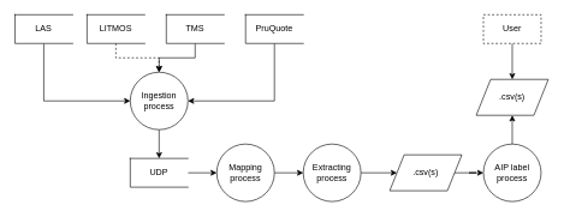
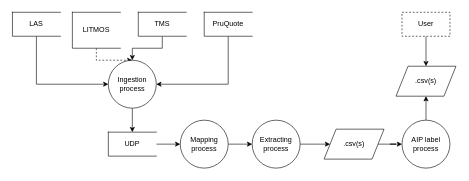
  <mxCell id="0" />
  <mxCell id="1" parent="0" />
  <mxCell id="2" style="edgeStyle=orthogonalEdgeStyle;rounded=0;orthogonalLoop=1;jettySize=auto;html=1;entryX=0;entryY=0.5;entryDx=0;entryDy=0;" edge="1" parent="1" source="3" target="9"><mxGeometry relative="1" as="geometry"><Array as="points"><mxPoint x="60" y="140" /></Array></mxGeometry></mxCell>
  <mxCell id="3" value="LAS" style="html=1;dashed=0;whiteSpace=wrap;shape=partialRectangle;right=0;" vertex="1" parent="1"><mxGeometry x="20" y="20" width="80" height="40" as="geometry" /></mxCell>
  <mxCell id="4" style="edgeStyle=orthogonalEdgeStyle;rounded=0;orthogonalLoop=1;jettySize=auto;html=1;entryX=0.5;entryY=0;entryDx=0;entryDy=0;dashed=1;" edge="1" parent="1" source="5" target="9"><mxGeometry relative="1" as="geometry" /></mxCell>
- <mxCell id="5" value="LITMOS" style="html=1;dashed=0;whiteSpace=wrap;shape=partialRectangle;right=0;" vertex="1" parent="1"><mxGeometry x="120" y="20" width="80" height="40" as="geometry" /></mxCell>
+ <mxCell id="5" value="LITMOS" style="html=1;dashed=0;whiteSpace=wrap;shape=partialRectangle;right=0;" vertex="1" parent="1"><mxGeometry x="120" y="20" width="80" height="60" as="geometry" /></mxCell>
  <mxCell id="6" style="edgeStyle=orthogonalEdgeStyle;rounded=0;orthogonalLoop=1;jettySize=auto;html=1;entryX=0.5;entryY=0;entryDx=0;entryDy=0;" edge="1" parent="1" source="7" target="9"><mxGeometry relative="1" as="geometry" /></mxCell>
  <mxCell id="7" value="TMS" style="html=1;dashed=0;whiteSpace=wrap;shape=partialRectangle;right=0;" vertex="1" parent="1"><mxGeometry x="230" y="20" width="80" height="40" as="geometry" /></mxCell>
  <mxCell id="8" style="edgeStyle=orthogonalEdgeStyle;rounded=0;orthogonalLoop=1;jettySize=auto;html=1;entryX=0.5;entryY=0;entryDx=0;entryDy=0;" edge="1" parent="1" source="9" target="11"><mxGeometry relative="1" as="geometry" /></mxCell>
  <mxCell id="9" value="Ingestion process" style="shape=ellipse;html=1;dashed=0;whiteSpace=wrap;perimeter=ellipsePerimeter;" vertex="1" parent="1"><mxGeometry x="180" y="100" width="80" height="80" as="geometry" /></mxCell>
  <mxCell id="10" style="edgeStyle=orthogonalEdgeStyle;rounded=0;orthogonalLoop=1;jettySize=auto;html=1;" edge="1" parent="1" source="11" target="13"><mxGeometry relative="1" as="geometry" /></mxCell>
  <mxCell id="11" value="UDP" style="html=1;dashed=0;whiteSpace=wrap;shape=partialRectangle;right=0;" vertex="1" parent="1"><mxGeometry x="180" y="220" width="80" height="40" as="geometry" /></mxCell>
  <mxCell id="12" style="edgeStyle=orthogonalEdgeStyle;rounded=0;orthogonalLoop=1;jettySize=auto;html=1;entryX=0;entryY=0.5;entryDx=0;entryDy=0;" edge="1" parent="1" source="13" target="15"><mxGeometry relative="1" as="geometry" /></mxCell>
  <mxCell id="13" value="Mapping process" style="shape=ellipse;html=1;dashed=0;whiteSpace=wrap;perimeter=ellipsePerimeter;" vertex="1" parent="1"><mxGeometry x="300" y="200" width="80" height="80" as="geometry" /></mxCell>
  <mxCell id="14" style="edgeStyle=orthogonalEdgeStyle;rounded=0;orthogonalLoop=1;jettySize=auto;html=1;entryX=0;entryY=0.5;entryDx=0;entryDy=0;" edge="1" parent="1" source="15" target="17"><mxGeometry relative="1" as="geometry" /></mxCell>
  <mxCell id="15" value="Extracting process" style="shape=ellipse;html=1;dashed=0;whiteSpace=wrap;perimeter=ellipsePerimeter;" vertex="1" parent="1"><mxGeometry x="420" y="200" width="80" height="80" as="geometry" /></mxCell>
  <mxCell id="16" style="edgeStyle=orthogonalEdgeStyle;rounded=0;orthogonalLoop=1;jettySize=auto;html=1;" edge="1" parent="1" source="17" target="21"><mxGeometry relative="1" as="geometry" /></mxCell>
  <mxCell id="17" value=".csv(s)" style="shape=parallelogram;perimeter=parallelogramPerimeter;whiteSpace=wrap;html=1;dashed=0;" vertex="1" parent="1"><mxGeometry x="540" y="215" width="100" height="50" as="geometry" /></mxCell>
  <mxCell id="18" style="edgeStyle=orthogonalEdgeStyle;rounded=0;orthogonalLoop=1;jettySize=auto;html=1;entryX=0.5;entryY=0;entryDx=0;entryDy=0;" edge="1" parent="1" source="19" target="22"><mxGeometry relative="1" as="geometry" /></mxCell>
  <mxCell id="19" value="User" style="html=1;dashed=1;whiteSpace=wrap;" vertex="1" parent="1"><mxGeometry x="670" y="20" width="80" height="40" as="geometry" /></mxCell>
  <mxCell id="20" style="edgeStyle=orthogonalEdgeStyle;rounded=0;orthogonalLoop=1;jettySize=auto;html=1;entryX=0.5;entryY=1;entryDx=0;entryDy=0;" edge="1" parent="1" source="21" target="22"><mxGeometry relative="1" as="geometry" /></mxCell>
  <mxCell id="21" value="AIP label process" style="shape=ellipse;html=1;dashed=0;whiteSpace=wrap;perimeter=ellipsePerimeter;" vertex="1" parent="1"><mxGeometry x="670" y="200" width="80" height="80" as="geometry" /></mxCell>
  <mxCell id="22" value=".csv(s)" style="shape=parallelogram;perimeter=parallelogramPerimeter;whiteSpace=wrap;html=1;dashed=0;" vertex="1" parent="1"><mxGeometry x="660" y="110" width="100" height="50" as="geometry" /></mxCell>
  <mxCell id="23" style="edgeStyle=orthogonalEdgeStyle;rounded=0;orthogonalLoop=1;jettySize=auto;html=1;entryX=1;entryY=0.5;entryDx=0;entryDy=0;" edge="1" parent="1" source="24" target="9"><mxGeometry relative="1" as="geometry"><Array as="points"><mxPoint x="380" y="140" /></Array></mxGeometry></mxCell>
  <mxCell id="24" value="PruQuote" style="html=1;dashed=0;whiteSpace=wrap;shape=partialRectangle;right=0;" vertex="1" parent="1"><mxGeometry x="340" y="20" width="80" height="40" as="geometry" /></mxCell>
